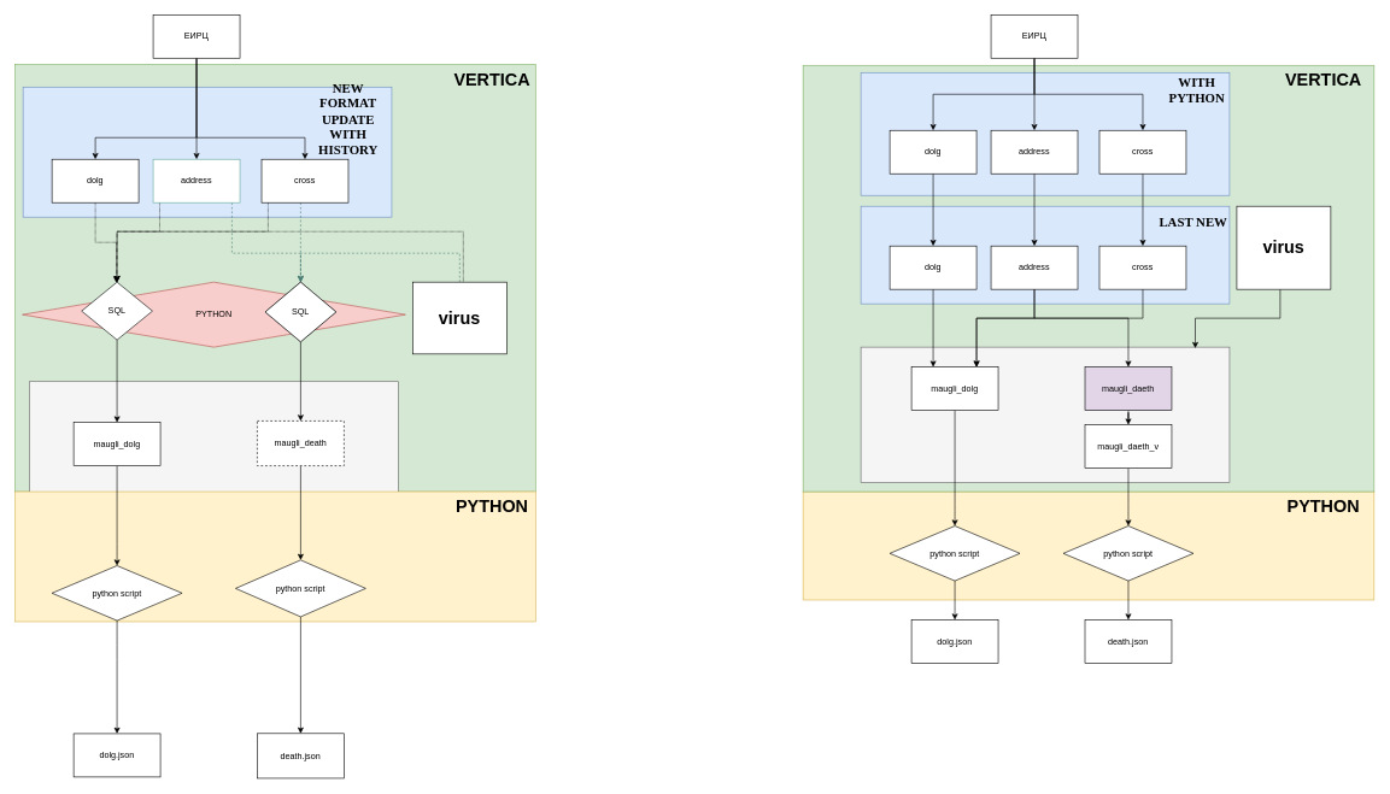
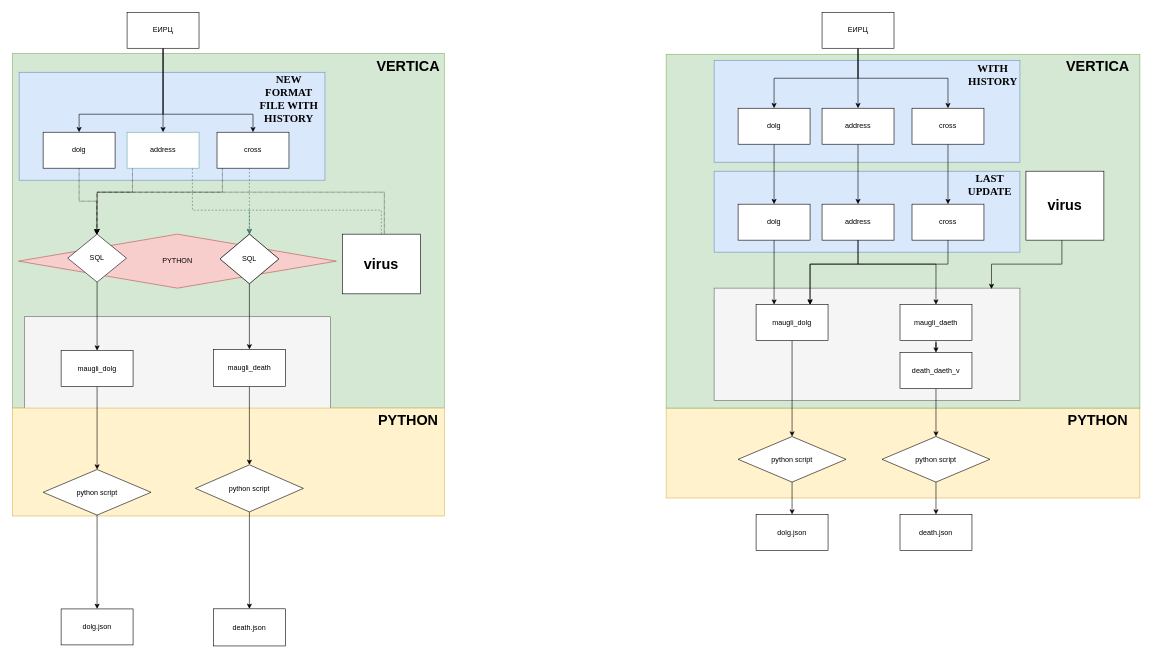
  <mxCell id="0" />
  <mxCell id="1" parent="0" />
  <mxCell id="2" value="" style="rounded=0;whiteSpace=wrap;html=1;fillColor=#d5e8d4;strokeColor=#82b366;" vertex="1" parent="1"><mxGeometry x="20" y="88.66" width="720" height="591.34" as="geometry" /></mxCell>
  <mxCell id="3" value="&lt;h1 style=&quot;font-size: 14px&quot;&gt;&lt;br&gt;&lt;/h1&gt;" style="whiteSpace=wrap;html=1;align=right;fillColor=#f5f5f5;strokeColor=#666666;fontColor=#333333;" vertex="1" parent="1"><mxGeometry x="40" y="527.693" width="510" height="172.952" as="geometry" /></mxCell>
  <mxCell id="4" value="PYTHON" style="rhombus;whiteSpace=wrap;html=1;shadow=0;fillColor=#f8cecc;strokeColor=#b85450;" vertex="1" parent="1"><mxGeometry x="30" y="390" width="530" height="90" as="geometry" /></mxCell>
  <mxCell id="5" value="" style="rounded=0;whiteSpace=wrap;html=1;shadow=0;fillColor=#fff2cc;strokeColor=#d6b656;" vertex="1" parent="1"><mxGeometry x="20" y="680" width="720" height="180" as="geometry" /></mxCell>
  <mxCell id="6" value="" style="rounded=0;whiteSpace=wrap;html=1;shadow=0;fillColor=#fff2cc;strokeColor=#d6b656;" vertex="1" parent="1"><mxGeometry x="1110" y="680" width="790" height="150" as="geometry" /></mxCell>
  <mxCell id="7" value="" style="rounded=0;whiteSpace=wrap;html=1;fillColor=#d5e8d4;strokeColor=#82b366;" vertex="1" parent="1"><mxGeometry x="1110" y="90" width="790" height="590" as="geometry" /></mxCell>
  <mxCell id="8" value="&lt;h1 style=&quot;font-size: 14px&quot;&gt;&lt;br&gt;&lt;/h1&gt;" style="whiteSpace=wrap;html=1;align=right;fillColor=#f5f5f5;strokeColor=#666666;fontColor=#333333;" parent="1" vertex="1"><mxGeometry x="1190" y="480" width="510" height="187.5" as="geometry" /></mxCell>
  <mxCell id="9" value="&lt;h1 style=&quot;font-size: 14px&quot;&gt;&lt;br&gt;&lt;/h1&gt;" style="whiteSpace=wrap;html=1;align=right;fillColor=#dae8fc;strokeColor=#6c8ebf;" parent="1" vertex="1"><mxGeometry x="1190" y="285" width="510" height="135" as="geometry" /></mxCell>
  <mxCell id="10" value="&lt;h1 style=&quot;font-size: 14px&quot;&gt;&lt;br&gt;&lt;/h1&gt;" style="whiteSpace=wrap;html=1;align=right;fillColor=#dae8fc;strokeColor=#6c8ebf;" parent="1" vertex="1"><mxGeometry x="1190" y="100" width="510" height="170" as="geometry" /></mxCell>
  <mxCell id="11" style="edgeStyle=orthogonalEdgeStyle;orthogonalLoop=1;jettySize=auto;html=1;entryX=0.5;entryY=0;entryDx=0;entryDy=0;rounded=0;" parent="1" source="14" target="16" edge="1"><mxGeometry relative="1" as="geometry"><Array as="points"><mxPoint x="1430" y="130" /><mxPoint x="1290" y="130" /></Array></mxGeometry></mxCell>
  <mxCell id="12" style="edgeStyle=orthogonalEdgeStyle;orthogonalLoop=1;jettySize=auto;html=1;" parent="1" source="14" target="18" edge="1"><mxGeometry relative="1" as="geometry" /></mxCell>
  <mxCell id="13" style="edgeStyle=orthogonalEdgeStyle;orthogonalLoop=1;jettySize=auto;html=1;rounded=0;" parent="1" source="14" target="20" edge="1"><mxGeometry relative="1" as="geometry"><Array as="points"><mxPoint x="1430" y="130" /><mxPoint x="1580" y="130" /></Array></mxGeometry></mxCell>
  <mxCell id="14" value="ЕИРЦ" style="whiteSpace=wrap;html=1;" parent="1" vertex="1"><mxGeometry x="1370" y="20" width="120" height="60" as="geometry" /></mxCell>
  <mxCell id="15" style="edgeStyle=orthogonalEdgeStyle;orthogonalLoop=1;jettySize=auto;html=1;entryX=0.5;entryY=0;entryDx=0;entryDy=0;" parent="1" source="16" target="22" edge="1"><mxGeometry relative="1" as="geometry" /></mxCell>
  <mxCell id="16" value="dolg" style="whiteSpace=wrap;html=1;" parent="1" vertex="1"><mxGeometry x="1230" y="180" width="120" height="60" as="geometry" /></mxCell>
  <mxCell id="17" style="edgeStyle=orthogonalEdgeStyle;orthogonalLoop=1;jettySize=auto;html=1;" parent="1" source="18" target="24" edge="1"><mxGeometry relative="1" as="geometry" /></mxCell>
  <mxCell id="18" value="address" style="whiteSpace=wrap;html=1;" parent="1" vertex="1"><mxGeometry x="1370" y="180" width="120" height="60" as="geometry" /></mxCell>
  <mxCell id="19" style="edgeStyle=orthogonalEdgeStyle;orthogonalLoop=1;jettySize=auto;html=1;entryX=0.5;entryY=0;entryDx=0;entryDy=0;" parent="1" source="20" target="26" edge="1"><mxGeometry relative="1" as="geometry" /></mxCell>
  <mxCell id="20" value="cross" style="whiteSpace=wrap;html=1;" parent="1" vertex="1"><mxGeometry x="1520" y="180" width="120" height="60" as="geometry" /></mxCell>
  <mxCell id="21" style="edgeStyle=orthogonalEdgeStyle;orthogonalLoop=1;jettySize=auto;html=1;entryX=0.25;entryY=0;entryDx=0;entryDy=0;" parent="1" source="22" target="29" edge="1"><mxGeometry relative="1" as="geometry"><mxPoint x="1320" y="460" as="targetPoint" /><Array as="points"><mxPoint x="1290" y="440" /><mxPoint x="1290" y="440" /></Array></mxGeometry></mxCell>
  <mxCell id="22" value="dolg" style="whiteSpace=wrap;html=1;" parent="1" vertex="1"><mxGeometry x="1230" y="340" width="120" height="60" as="geometry" /></mxCell>
  <mxCell id="23" style="edgeStyle=orthogonalEdgeStyle;orthogonalLoop=1;jettySize=auto;html=1;entryX=0.75;entryY=0;entryDx=0;entryDy=0;rounded=0;" parent="1" source="24" target="29" edge="1"><mxGeometry relative="1" as="geometry"><mxPoint x="1350" y="430" as="targetPoint" /><Array as="points"><mxPoint x="1430" y="440" /><mxPoint x="1350" y="440" /></Array></mxGeometry></mxCell>
  <mxCell id="24" value="address" style="whiteSpace=wrap;html=1;" parent="1" vertex="1"><mxGeometry x="1370" y="340" width="120" height="60" as="geometry" /></mxCell>
  <mxCell id="25" style="edgeStyle=orthogonalEdgeStyle;orthogonalLoop=1;jettySize=auto;html=1;entryX=0.5;entryY=0;entryDx=0;entryDy=0;strokeColor=none;rounded=0;" parent="1" source="26" target="31" edge="1"><mxGeometry relative="1" as="geometry"><Array as="points"><mxPoint x="1580" y="420" /><mxPoint x="1560" y="420" /></Array></mxGeometry></mxCell>
  <mxCell id="26" value="cross" style="whiteSpace=wrap;html=1;" parent="1" vertex="1"><mxGeometry x="1520" y="340" width="120" height="60" as="geometry" /></mxCell>
- <mxCell id="27" value="&lt;h2&gt;&lt;font face=&quot;Comic Sans MS&quot;&gt;WITH PYTHON&lt;/font&gt;&lt;/h2&gt;" style="text;html=1;strokeColor=none;fillColor=none;align=center;verticalAlign=middle;whiteSpace=wrap;" parent="1" vertex="1"><mxGeometry x="1610" y="100" width="90" height="50" as="geometry" /></mxCell>
+ <mxCell id="27" value="&lt;h2&gt;&lt;font face=&quot;Comic Sans MS&quot;&gt;WITH HISTORY&lt;/font&gt;&lt;/h2&gt;" style="text;html=1;strokeColor=none;fillColor=none;align=center;verticalAlign=middle;whiteSpace=wrap;" parent="1" vertex="1"><mxGeometry x="1610" y="100" width="90" height="50" as="geometry" /></mxCell>
  <mxCell id="28" style="edgeStyle=orthogonalEdgeStyle;orthogonalLoop=1;jettySize=auto;html=1;entryX=0.5;entryY=0;entryDx=0;entryDy=0;" parent="1" source="29" target="41" edge="1"><mxGeometry relative="1" as="geometry"><mxPoint x="1410" y="743.01" as="targetPoint" /><Array as="points"><mxPoint x="1320" y="707.5" /><mxPoint x="1320" y="707.5" /></Array></mxGeometry></mxCell>
  <mxCell id="29" value="maugli_dolg" style="whiteSpace=wrap;html=1;" parent="1" vertex="1"><mxGeometry x="1260" y="507.5" width="120" height="60" as="geometry" /></mxCell>
  <mxCell id="30" style="edgeStyle=orthogonalEdgeStyle;orthogonalLoop=1;jettySize=auto;html=1;entryX=0.5;entryY=0;entryDx=0;entryDy=0;" parent="1" source="31" target="33" edge="1"><mxGeometry relative="1" as="geometry" /></mxCell>
- <mxCell id="31" value="maugli_daeth" style="whiteSpace=wrap;html=1;fillColor=#e1d5e7;" parent="1" vertex="1"><mxGeometry x="1500" y="507.5" width="120" height="60" as="geometry" /></mxCell>
+ <mxCell id="31" value="maugli_daeth" style="whiteSpace=wrap;html=1;" parent="1" vertex="1"><mxGeometry x="1500" y="507.5" width="120" height="60" as="geometry" /></mxCell>
  <mxCell id="32" style="edgeStyle=orthogonalEdgeStyle;orthogonalLoop=1;jettySize=auto;html=1;exitX=0.5;exitY=1;exitDx=0;exitDy=0;entryX=0.5;entryY=0;entryDx=0;entryDy=0;" parent="1" source="33" target="40" edge="1"><mxGeometry relative="1" as="geometry"><Array as="points"><mxPoint x="1560" y="707.5" /><mxPoint x="1560" y="707.5" /></Array></mxGeometry></mxCell>
- <mxCell id="33" value="maugli_daeth_v" style="whiteSpace=wrap;html=1;" parent="1" vertex="1"><mxGeometry x="1500" y="587.5" width="120" height="60" as="geometry" /></mxCell>
+ <mxCell id="33" value="death_daeth_v" style="whiteSpace=wrap;html=1;" parent="1" vertex="1"><mxGeometry x="1500" y="587.5" width="120" height="60" as="geometry" /></mxCell>
  <mxCell id="34" style="edgeStyle=orthogonalEdgeStyle;orthogonalLoop=1;jettySize=auto;html=1;entryX=0.907;entryY=0.008;entryDx=0;entryDy=0;entryPerimeter=0;rounded=0;" parent="1" source="35" target="8" edge="1"><mxGeometry relative="1" as="geometry"><Array as="points"><mxPoint x="1770" y="440" /><mxPoint x="1653" y="440" /></Array></mxGeometry></mxCell>
  <mxCell id="35" value="&lt;h1&gt;virus&lt;/h1&gt;" style="whiteSpace=wrap;html=1;" parent="1" vertex="1"><mxGeometry x="1710" y="285" width="130" height="115" as="geometry" /></mxCell>
  <mxCell id="36" style="edgeStyle=orthogonalEdgeStyle;orthogonalLoop=1;jettySize=auto;html=1;exitX=0.5;exitY=1;exitDx=0;exitDy=0;entryX=0.5;entryY=0;entryDx=0;entryDy=0;" parent="1" source="41" target="37" edge="1"><mxGeometry relative="1" as="geometry"><mxPoint x="1258.75" y="786.25" as="sourcePoint" /><Array as="points"><mxPoint x="1320" y="847.5" /><mxPoint x="1320" y="847.5" /></Array></mxGeometry></mxCell>
  <mxCell id="37" value="dolg.json" style="whiteSpace=wrap;html=1;" parent="1" vertex="1"><mxGeometry x="1260" y="857.5" width="120" height="60" as="geometry" /></mxCell>
  <mxCell id="38" value="death.json" style="whiteSpace=wrap;html=1;" parent="1" vertex="1"><mxGeometry x="1500" y="857.5" width="120" height="60" as="geometry" /></mxCell>
  <mxCell id="39" style="edgeStyle=orthogonalEdgeStyle;orthogonalLoop=1;jettySize=auto;html=1;entryX=0.5;entryY=0;entryDx=0;entryDy=0;" parent="1" source="40" target="38" edge="1"><mxGeometry relative="1" as="geometry"><mxPoint x="1580" y="847.5" as="targetPoint" /></mxGeometry></mxCell>
  <mxCell id="40" value="python script" style="rhombus;whiteSpace=wrap;html=1;" parent="1" vertex="1"><mxGeometry x="1470" y="727.5" width="180" height="76" as="geometry" /></mxCell>
  <mxCell id="41" value="python script" style="rhombus;whiteSpace=wrap;html=1;" parent="1" vertex="1"><mxGeometry x="1230" y="727.5" width="180" height="76" as="geometry" /></mxCell>
  <mxCell id="42" style="edgeStyle=orthogonalEdgeStyle;orthogonalLoop=1;jettySize=auto;html=1;rounded=0;" parent="1" source="24" target="31" edge="1"><mxGeometry x="430" y="480" as="geometry"><Array as="points"><mxPoint x="1430" y="440" /><mxPoint x="1560" y="440" /></Array></mxGeometry></mxCell>
  <mxCell id="43" style="edgeStyle=orthogonalEdgeStyle;orthogonalLoop=1;jettySize=auto;html=1;entryX=0.75;entryY=0;entryDx=0;entryDy=0;rounded=0;" parent="1" source="26" target="29" edge="1"><mxGeometry x="430" y="480" as="geometry"><mxPoint x="1320" y="460" as="targetPoint" /><Array as="points"><mxPoint x="1580" y="440" /><mxPoint x="1350" y="440" /></Array></mxGeometry></mxCell>
  <mxCell id="44" value="&lt;h1&gt;VERTICA&lt;/h1&gt;" style="text;html=1;strokeColor=none;fillColor=none;align=center;verticalAlign=middle;whiteSpace=wrap;rounded=0;" vertex="1" parent="1"><mxGeometry x="1770" y="100" width="120" height="20" as="geometry" /></mxCell>
- <mxCell id="45" value="&lt;h2&gt;&lt;font face=&quot;Comic Sans MS&quot;&gt;LAST NEW&lt;/font&gt;&lt;/h2&gt;" style="text;html=1;strokeColor=none;fillColor=none;align=center;verticalAlign=middle;whiteSpace=wrap;shadow=0;" vertex="1" parent="1"><mxGeometry x="1600" y="285" width="100" height="45" as="geometry" /></mxCell>
+ <mxCell id="45" value="&lt;h2&gt;&lt;font face=&quot;Comic Sans MS&quot;&gt;LAST UPDATE&lt;/font&gt;&lt;/h2&gt;" style="text;html=1;strokeColor=none;fillColor=none;align=center;verticalAlign=middle;whiteSpace=wrap;shadow=0;" vertex="1" parent="1"><mxGeometry x="1600" y="285" width="100" height="45" as="geometry" /></mxCell>
  <mxCell id="46" value="&lt;h1&gt;PYTHON&lt;/h1&gt;" style="text;html=1;strokeColor=none;fillColor=none;align=center;verticalAlign=middle;whiteSpace=wrap;rounded=0;" vertex="1" parent="1"><mxGeometry x="1770" y="690" width="120" height="20" as="geometry" /></mxCell>
  <mxCell id="47" value="&lt;h1 style=&quot;font-size: 14px&quot;&gt;&lt;br&gt;&lt;/h1&gt;" style="whiteSpace=wrap;html=1;align=right;fillColor=#dae8fc;strokeColor=#6c8ebf;" vertex="1" parent="1"><mxGeometry x="31" y="120" width="510" height="180" as="geometry" /></mxCell>
  <mxCell id="48" style="edgeStyle=orthogonalEdgeStyle;rounded=0;orthogonalLoop=1;jettySize=auto;html=1;" edge="1" parent="1" source="51" target="56"><mxGeometry relative="1" as="geometry" /></mxCell>
  <mxCell id="49" style="edgeStyle=orthogonalEdgeStyle;rounded=0;orthogonalLoop=1;jettySize=auto;html=1;entryX=0.5;entryY=0;entryDx=0;entryDy=0;" edge="1" parent="1" source="51" target="53"><mxGeometry relative="1" as="geometry"><Array as="points"><mxPoint x="271" y="190" /><mxPoint x="131" y="190" /></Array></mxGeometry></mxCell>
  <mxCell id="50" style="edgeStyle=orthogonalEdgeStyle;rounded=0;orthogonalLoop=1;jettySize=auto;html=1;" edge="1" parent="1" source="51" target="60"><mxGeometry relative="1" as="geometry"><Array as="points"><mxPoint x="271" y="190" /><mxPoint x="421" y="190" /></Array></mxGeometry></mxCell>
  <mxCell id="51" value="ЕИРЦ" style="whiteSpace=wrap;html=1;" vertex="1" parent="1"><mxGeometry x="211" y="20" width="120" height="60" as="geometry" /></mxCell>
  <mxCell id="52" style="edgeStyle=orthogonalEdgeStyle;rounded=0;orthogonalLoop=1;jettySize=auto;html=1;strokeColor=#000000;dashed=1;dashPattern=1 1;" edge="1" parent="1" source="53" target="80"><mxGeometry relative="1" as="geometry"><Array as="points"><mxPoint x="131" y="335" /><mxPoint x="160" y="335" /></Array></mxGeometry></mxCell>
  <mxCell id="53" value="dolg" style="whiteSpace=wrap;html=1;" vertex="1" parent="1"><mxGeometry x="71" y="220" width="120" height="60" as="geometry" /></mxCell>
  <mxCell id="54" style="edgeStyle=orthogonalEdgeStyle;rounded=0;orthogonalLoop=1;jettySize=auto;html=1;entryX=0.5;entryY=0;entryDx=0;entryDy=0;strokeColor=#000000;dashed=1;dashPattern=1 1;" edge="1" parent="1" source="56" target="80"><mxGeometry relative="1" as="geometry"><Array as="points"><mxPoint x="220" y="320" /><mxPoint x="161" y="320" /></Array></mxGeometry></mxCell>
  <mxCell id="55" style="edgeStyle=orthogonalEdgeStyle;rounded=0;orthogonalLoop=1;jettySize=auto;html=1;entryX=0.5;entryY=0;entryDx=0;entryDy=0;targetPerimeterSpacing=0;jumpSize=5;dashed=1;strokeColor=#4D8077;" edge="1" parent="1" source="56" target="79"><mxGeometry relative="1" as="geometry"><Array as="points"><mxPoint x="320" y="350" /><mxPoint x="415" y="350" /></Array></mxGeometry></mxCell>
  <mxCell id="56" value="address" style="whiteSpace=wrap;html=1;strokeColor=#67AB9F;" vertex="1" parent="1"><mxGeometry x="211" y="220" width="120" height="60" as="geometry" /></mxCell>
  <mxCell id="57" style="edgeStyle=orthogonalEdgeStyle;orthogonalLoop=1;jettySize=auto;html=1;entryX=0.5;entryY=0;entryDx=0;entryDy=0;strokeColor=none;rounded=0;" edge="1" source="60" target="74" parent="1"><mxGeometry relative="1" as="geometry"><Array as="points"><mxPoint x="421" y="300" /><mxPoint x="401" y="300" /></Array></mxGeometry></mxCell>
  <mxCell id="58" style="edgeStyle=orthogonalEdgeStyle;rounded=0;orthogonalLoop=1;jettySize=auto;html=1;entryX=0.5;entryY=0;entryDx=0;entryDy=0;strokeColor=#000000;dashed=1;dashPattern=1 1;" edge="1" parent="1" source="60" target="80"><mxGeometry relative="1" as="geometry"><Array as="points"><mxPoint x="370" y="320" /><mxPoint x="161" y="320" /></Array></mxGeometry></mxCell>
  <mxCell id="59" style="edgeStyle=orthogonalEdgeStyle;rounded=0;orthogonalLoop=1;jettySize=auto;html=1;entryX=0.5;entryY=0;entryDx=0;entryDy=0;dashed=1;strokeColor=#4D8077;" edge="1" parent="1" source="60" target="79"><mxGeometry relative="1" as="geometry"><Array as="points"><mxPoint x="415" y="330" /><mxPoint x="415" y="330" /></Array></mxGeometry></mxCell>
  <mxCell id="60" value="cross" style="whiteSpace=wrap;html=1;" vertex="1" parent="1"><mxGeometry x="361" y="220" width="120" height="60" as="geometry" /></mxCell>
- <mxCell id="61" value="&lt;h2&gt;&lt;font face=&quot;Comic Sans MS&quot;&gt;NEW FORMAT UPDATE WITH HISTORY&lt;/font&gt;&lt;/h2&gt;" style="text;html=1;strokeColor=none;fillColor=none;align=center;verticalAlign=middle;whiteSpace=wrap;" vertex="1" parent="1"><mxGeometry x="421" y="120" width="120" height="90" as="geometry" /></mxCell>
+ <mxCell id="61" value="&lt;h2&gt;&lt;font face=&quot;Comic Sans MS&quot;&gt;NEW FORMAT FILE WITH HISTORY&lt;/font&gt;&lt;/h2&gt;" style="text;html=1;strokeColor=none;fillColor=none;align=center;verticalAlign=middle;whiteSpace=wrap;" vertex="1" parent="1"><mxGeometry x="421" y="120" width="120" height="90" as="geometry" /></mxCell>
  <mxCell id="62" value="&lt;h1&gt;PYTHON&lt;/h1&gt;" style="text;html=1;strokeColor=none;fillColor=none;align=center;verticalAlign=middle;whiteSpace=wrap;rounded=0;" vertex="1" parent="1"><mxGeometry x="620" y="680" width="120" height="40" as="geometry" /></mxCell>
  <mxCell id="63" style="edgeStyle=orthogonalEdgeStyle;orthogonalLoop=1;jettySize=auto;html=1;entryX=0.5;entryY=0;entryDx=0;entryDy=0;" edge="1" source="64" target="67" parent="1"><mxGeometry relative="1" as="geometry"><mxPoint x="251" y="798.01" as="targetPoint" /><Array as="points"><mxPoint x="161" y="762.5" /><mxPoint x="161" y="762.5" /></Array></mxGeometry></mxCell>
  <mxCell id="64" value="maugli_dolg" style="whiteSpace=wrap;html=1;" vertex="1" parent="1"><mxGeometry x="101" y="584.17" width="120" height="60" as="geometry" /></mxCell>
  <mxCell id="65" style="edgeStyle=orthogonalEdgeStyle;orthogonalLoop=1;jettySize=auto;html=1;exitX=0.5;exitY=1;exitDx=0;exitDy=0;entryX=0.5;entryY=0;entryDx=0;entryDy=0;" edge="1" source="67" target="66" parent="1"><mxGeometry relative="1" as="geometry"><mxPoint x="99.75" y="841.25" as="sourcePoint" /><Array as="points"><mxPoint x="161" y="902.5" /><mxPoint x="161" y="902.5" /></Array></mxGeometry></mxCell>
  <mxCell id="66" value="dolg.json" style="whiteSpace=wrap;html=1;" vertex="1" parent="1"><mxGeometry x="101" y="1015" width="120" height="60" as="geometry" /></mxCell>
  <mxCell id="67" value="python script" style="rhombus;whiteSpace=wrap;html=1;" vertex="1" parent="1"><mxGeometry x="71" y="782.5" width="180" height="76" as="geometry" /></mxCell>
  <mxCell id="68" style="edgeStyle=orthogonalEdgeStyle;rounded=0;orthogonalLoop=1;jettySize=auto;html=1;entryX=0.5;entryY=0;entryDx=0;entryDy=0;" edge="1" parent="1" source="80" target="64"><mxGeometry relative="1" as="geometry" /></mxCell>
  <mxCell id="69" value="&lt;h1&gt;VERTICA&lt;/h1&gt;" style="text;html=1;strokeColor=none;fillColor=none;align=center;verticalAlign=middle;whiteSpace=wrap;rounded=0;" vertex="1" parent="1"><mxGeometry x="620" y="88.653" width="120" height="42.975" as="geometry" /></mxCell>
  <mxCell id="70" style="edgeStyle=orthogonalEdgeStyle;rounded=0;orthogonalLoop=1;jettySize=auto;html=1;entryX=0.5;entryY=0;entryDx=0;entryDy=0;exitX=0.5;exitY=0;exitDx=0;exitDy=0;dashed=1;strokeColor=#4D8077;" edge="1" parent="1" source="72" target="81"><mxGeometry relative="1" as="geometry"><Array as="points"><mxPoint x="635" y="350" /><mxPoint x="415" y="350" /></Array></mxGeometry></mxCell>
  <mxCell id="71" style="edgeStyle=orthogonalEdgeStyle;rounded=0;orthogonalLoop=1;jettySize=auto;html=1;entryX=0.5;entryY=0;entryDx=0;entryDy=0;dashed=1;dashPattern=1 1;" edge="1" parent="1" source="72" target="80"><mxGeometry relative="1" as="geometry"><Array as="points"><mxPoint x="640" y="320" /><mxPoint x="161" y="320" /></Array></mxGeometry></mxCell>
  <mxCell id="72" value="&lt;h1&gt;virus&lt;/h1&gt;" style="whiteSpace=wrap;html=1;" vertex="1" parent="1"><mxGeometry x="570" y="389.999" width="130" height="99.534" as="geometry" /></mxCell>
  <mxCell id="73" style="edgeStyle=orthogonalEdgeStyle;rounded=0;orthogonalLoop=1;jettySize=auto;html=1;" edge="1" parent="1" source="74" target="77"><mxGeometry relative="1" as="geometry" /></mxCell>
- <mxCell id="74" value="maugli_death" style="whiteSpace=wrap;html=1;dashed=1;" vertex="1" parent="1"><mxGeometry x="355" y="582.22" width="120" height="61.953" as="geometry" /></mxCell>
+ <mxCell id="74" value="maugli_death" style="whiteSpace=wrap;html=1;" vertex="1" parent="1"><mxGeometry x="355" y="582.22" width="120" height="61.953" as="geometry" /></mxCell>
  <mxCell id="75" value="death.json" style="whiteSpace=wrap;html=1;" vertex="1" parent="1"><mxGeometry x="355" y="1014.797" width="120" height="61.953" as="geometry" /></mxCell>
  <mxCell id="76" style="edgeStyle=orthogonalEdgeStyle;orthogonalLoop=1;jettySize=auto;html=1;entryX=0.5;entryY=0;entryDx=0;entryDy=0;" edge="1" source="77" target="75" parent="1"><mxGeometry x="-1840" y="325" as="geometry"><mxPoint x="435" y="898.636" as="targetPoint" /></mxGeometry></mxCell>
  <mxCell id="77" value="python script" style="rhombus;whiteSpace=wrap;html=1;" vertex="1" parent="1"><mxGeometry x="325" y="774.73" width="180" height="78.474" as="geometry" /></mxCell>
  <mxCell id="78" style="edgeStyle=orthogonalEdgeStyle;rounded=0;orthogonalLoop=1;jettySize=auto;html=1;" edge="1" parent="1" source="79" target="74"><mxGeometry x="-1840" y="325" as="geometry" /></mxCell>
  <mxCell id="79" value="SQL" style="rhombus;whiteSpace=wrap;html=1;shadow=0;" vertex="1" parent="1"><mxGeometry x="366" y="389.999" width="98" height="82.604" as="geometry" /></mxCell>
  <mxCell id="80" value="SQL" style="rhombus;whiteSpace=wrap;html=1;shadow=0;" vertex="1" parent="1"><mxGeometry x="112" y="390" width="98" height="80" as="geometry" /></mxCell>
  <mxCell id="81" value="SQL" style="rhombus;whiteSpace=wrap;html=1;shadow=0;" vertex="1" parent="1"><mxGeometry x="366" y="389.999" width="98" height="82.604" as="geometry" /></mxCell>
